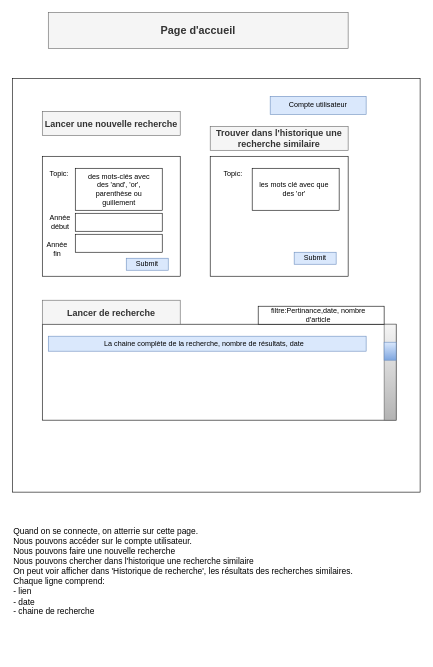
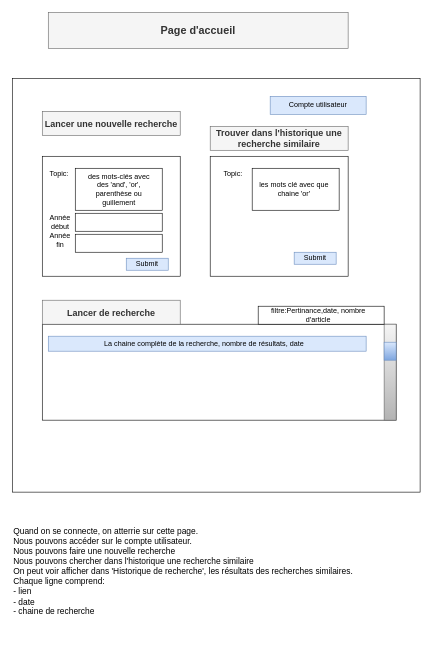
  <mxCell id="0" />
  <mxCell id="1" parent="0" />
  <mxCell id="2" value="&lt;font style=&quot;font-size: 18px&quot;&gt;&lt;b&gt;Page d'accueil&lt;/b&gt;&lt;/font&gt;" style="text;html=1;strokeColor=#666666;fillColor=#f5f5f5;align=center;verticalAlign=middle;whiteSpace=wrap;rounded=0;fontColor=#333333;" parent="1" vertex="1"><mxGeometry x="80" y="20" width="500" height="60" as="geometry" /></mxCell>
  <mxCell id="3" value="" style="rounded=0;whiteSpace=wrap;html=1;" parent="1" vertex="1"><mxGeometry x="20" y="130" width="680" height="690" as="geometry" /></mxCell>
  <mxCell id="4" value="Compte utilisateur" style="text;html=1;strokeColor=#6c8ebf;fillColor=#dae8fc;align=center;verticalAlign=middle;whiteSpace=wrap;rounded=0;" parent="1" vertex="1"><mxGeometry x="450" y="160" width="160" height="30" as="geometry" /></mxCell>
  <mxCell id="5" value="" style="rounded=0;whiteSpace=wrap;html=1;" parent="1" vertex="1"><mxGeometry x="70" y="260" width="230" height="200" as="geometry" /></mxCell>
  <mxCell id="6" value="&lt;b&gt;&lt;font style=&quot;font-size: 15px&quot;&gt;Lancer une nouvelle recherche&lt;/font&gt;&lt;/b&gt;" style="text;html=1;strokeColor=#666666;fillColor=#f5f5f5;align=center;verticalAlign=middle;whiteSpace=wrap;rounded=0;fontColor=#333333;" parent="1" vertex="1"><mxGeometry x="70" y="185" width="230" height="40" as="geometry" /></mxCell>
  <mxCell id="7" value="Topic:&amp;nbsp;" style="text;html=1;strokeColor=none;fillColor=none;align=center;verticalAlign=middle;whiteSpace=wrap;rounded=0;" parent="1" vertex="1"><mxGeometry x="80" y="280" width="40" height="20" as="geometry" /></mxCell>
  <mxCell id="8" value="" style="rounded=0;whiteSpace=wrap;html=1;" parent="1" vertex="1"><mxGeometry x="125" y="280" width="145" height="70" as="geometry" /></mxCell>
  <mxCell id="9" value="Submit" style="text;html=1;strokeColor=#6c8ebf;fillColor=#dae8fc;align=center;verticalAlign=middle;whiteSpace=wrap;rounded=0;" parent="1" vertex="1"><mxGeometry x="210" y="430" width="70" height="20" as="geometry" /></mxCell>
  <mxCell id="10" value="&lt;span style=&quot;font-size: 15px&quot;&gt;&lt;b&gt;Trouver dans l'historique une recherche similaire&lt;/b&gt;&lt;/span&gt;" style="text;html=1;strokeColor=#666666;fillColor=#f5f5f5;align=center;verticalAlign=middle;whiteSpace=wrap;rounded=0;fontColor=#333333;" parent="1" vertex="1"><mxGeometry x="350" y="210" width="230" height="40" as="geometry" /></mxCell>
  <mxCell id="11" value="" style="rounded=0;whiteSpace=wrap;html=1;" parent="1" vertex="1"><mxGeometry x="350" y="260" width="230" height="200" as="geometry" /></mxCell>
  <mxCell id="12" value="des mots-clés avec des 'and', 'or', parenthèse ou guillement" style="text;html=1;strokeColor=none;fillColor=none;align=center;verticalAlign=middle;whiteSpace=wrap;rounded=0;" parent="1" vertex="1"><mxGeometry x="142.5" y="300" width="110" height="30" as="geometry" /></mxCell>
  <mxCell id="13" value="Topic:&amp;nbsp;" style="text;html=1;strokeColor=none;fillColor=none;align=center;verticalAlign=middle;whiteSpace=wrap;rounded=0;" parent="1" vertex="1"><mxGeometry x="370" y="280" width="40" height="20" as="geometry" /></mxCell>
  <mxCell id="14" value="" style="rounded=0;whiteSpace=wrap;html=1;" parent="1" vertex="1"><mxGeometry x="420" y="280" width="145" height="70" as="geometry" /></mxCell>
- <mxCell id="15" value="les mots clé avec que des 'or'" style="text;html=1;strokeColor=none;fillColor=none;align=center;verticalAlign=middle;whiteSpace=wrap;rounded=0;" parent="1" vertex="1"><mxGeometry x="430" y="290" width="120" height="50" as="geometry" /></mxCell>
+ <mxCell id="15" value="les mots clé avec que chaine 'or'" style="text;html=1;strokeColor=none;fillColor=none;align=center;verticalAlign=middle;whiteSpace=wrap;rounded=0;" parent="1" vertex="1"><mxGeometry x="430" y="290" width="120" height="50" as="geometry" /></mxCell>
  <mxCell id="16" value="Submit" style="text;html=1;strokeColor=#6c8ebf;fillColor=#dae8fc;align=center;verticalAlign=middle;whiteSpace=wrap;rounded=0;" parent="1" vertex="1"><mxGeometry x="490" y="420" width="70" height="20" as="geometry" /></mxCell>
  <mxCell id="17" value="" style="rounded=0;whiteSpace=wrap;html=1;" parent="1" vertex="1"><mxGeometry x="70" y="540" width="590" height="160" as="geometry" /></mxCell>
  <mxCell id="18" value="" style="rounded=0;whiteSpace=wrap;html=1;fillColor=#f5f5f5;strokeColor=#666666;gradientColor=#b3b3b3;" parent="1" vertex="1"><mxGeometry x="640" y="540" width="20" height="160" as="geometry" /></mxCell>
  <mxCell id="19" value="" style="rounded=0;whiteSpace=wrap;html=1;gradientColor=#7ea6e0;fillColor=#dae8fc;strokeColor=#6c8ebf;" parent="1" vertex="1"><mxGeometry x="640" y="570" width="20" height="30" as="geometry" /></mxCell>
  <mxCell id="20" value="&lt;span style=&quot;font-size: 15px&quot;&gt;&lt;b&gt;Lancer de recherche&lt;/b&gt;&lt;/span&gt;" style="text;html=1;strokeColor=#666666;fillColor=#f5f5f5;align=center;verticalAlign=middle;whiteSpace=wrap;rounded=0;fontColor=#333333;" parent="1" vertex="1"><mxGeometry x="70" y="500" width="230" height="40" as="geometry" /></mxCell>
  <mxCell id="21" value="" style="rounded=0;whiteSpace=wrap;html=1;fillColor=#dae8fc;strokeColor=#6c8ebf;" parent="1" vertex="1"><mxGeometry x="80" y="560" width="530" height="25" as="geometry" /></mxCell>
  <mxCell id="22" value="La chaine complète de la recherche, nombre de résultats, date" style="text;html=1;align=center;verticalAlign=middle;whiteSpace=wrap;rounded=0;" parent="1" vertex="1"><mxGeometry x="80" y="562.5" width="520" height="20" as="geometry" /></mxCell>
  <mxCell id="23" value="&lt;font style=&quot;font-size: 14px&quot;&gt;Quand on se connecte, on atterrie sur cette page.&lt;br&gt;Nous pouvons accéder sur le compte utilisateur.&lt;br&gt;Nous pouvons faire une nouvelle recherche&lt;br&gt;Nous pouvons chercher dans l'historique une recherche similaire&amp;nbsp;&lt;br&gt;On peut voir afficher dans 'Historique de recherche', les résultats des recherches similaires.&lt;br&gt;Chaque ligne comprend:&lt;br&gt;- lien&lt;br&gt;- date&lt;br&gt;- chaine de recherche&lt;br&gt;&lt;/font&gt;" style="text;html=1;strokeColor=none;fillColor=none;align=left;verticalAlign=top;whiteSpace=wrap;rounded=0;" parent="1" vertex="1"><mxGeometry x="20" y="870" width="680" height="220" as="geometry" /></mxCell>
  <mxCell id="24" value="" style="rounded=0;whiteSpace=wrap;html=1;align=left;" parent="1" vertex="1"><mxGeometry x="430" y="510" width="210" height="30" as="geometry" /></mxCell>
  <mxCell id="25" value="filtre:Pertinance,date, nombre d'article" style="text;html=1;strokeColor=none;fillColor=none;align=center;verticalAlign=middle;whiteSpace=wrap;rounded=0;" parent="1" vertex="1"><mxGeometry x="430" y="515" width="201" height="20" as="geometry" /></mxCell>
  <mxCell id="26" value="Année début" style="text;html=1;strokeColor=none;fillColor=none;align=center;verticalAlign=middle;whiteSpace=wrap;rounded=0;" vertex="1" parent="1"><mxGeometry x="80" y="360" width="40" height="20" as="geometry" /></mxCell>
  <mxCell id="27" value="" style="rounded=0;whiteSpace=wrap;html=1;" vertex="1" parent="1"><mxGeometry x="125" y="355" width="145" height="30" as="geometry" /></mxCell>
- <mxCell id="28" value="Année fin" style="text;html=1;strokeColor=none;fillColor=none;align=center;verticalAlign=middle;whiteSpace=wrap;rounded=0;" vertex="1" parent="1"><mxGeometry x="75" y="405" width="40" height="20" as="geometry" /></mxCell>
+ <mxCell id="28" value="Année fin" style="text;html=1;strokeColor=none;fillColor=none;align=center;verticalAlign=middle;whiteSpace=wrap;rounded=0;" vertex="1" parent="1"><mxGeometry x="80" y="390" width="40" height="20" as="geometry" /></mxCell>
  <mxCell id="29" value="" style="rounded=0;whiteSpace=wrap;html=1;" vertex="1" parent="1"><mxGeometry x="125" y="390" width="145" height="30" as="geometry" /></mxCell>
